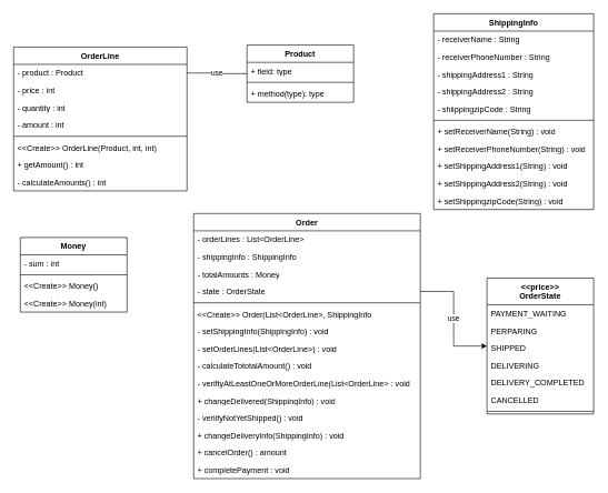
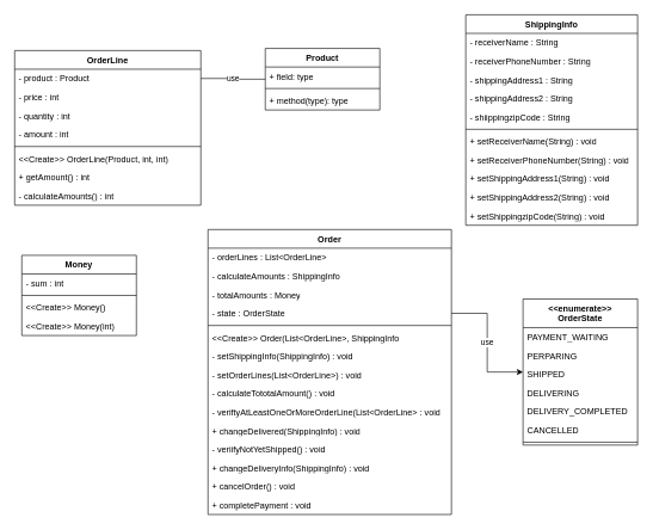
  <mxCell id="0" />
  <mxCell id="1" parent="0" />
  <mxCell id="2" value="Order" style="swimlane;fontStyle=1;align=center;verticalAlign=top;childLayout=stackLayout;horizontal=1;startSize=26;horizontalStack=0;resizeParent=1;resizeParentMax=0;resizeLast=0;collapsible=1;marginBottom=0;whiteSpace=wrap;html=1;" vertex="1" parent="1"><mxGeometry x="290" y="320" width="340" height="398" as="geometry" /></mxCell>
  <mxCell id="3" value="- orderLines : List&amp;lt;OrderLine&amp;gt;&amp;nbsp;" style="text;strokeColor=none;fillColor=none;align=left;verticalAlign=top;spacingLeft=4;spacingRight=4;overflow=hidden;rotatable=0;points=[[0,0.5],[1,0.5]];portConstraint=eastwest;whiteSpace=wrap;html=1;" vertex="1" parent="2"><mxGeometry y="26" width="340" height="26" as="geometry" /></mxCell>
- <mxCell id="4" value="- shippingInfo : ShippingInfo" style="text;strokeColor=none;fillColor=none;align=left;verticalAlign=top;spacingLeft=4;spacingRight=4;overflow=hidden;rotatable=0;points=[[0,0.5],[1,0.5]];portConstraint=eastwest;whiteSpace=wrap;html=1;" vertex="1" parent="2"><mxGeometry y="52" width="340" height="26" as="geometry" /></mxCell>
+ <mxCell id="4" value="- calculateAmounts : ShippingInfo" style="text;strokeColor=none;fillColor=none;align=left;verticalAlign=top;spacingLeft=4;spacingRight=4;overflow=hidden;rotatable=0;points=[[0,0.5],[1,0.5]];portConstraint=eastwest;whiteSpace=wrap;html=1;" vertex="1" parent="2"><mxGeometry y="52" width="340" height="26" as="geometry" /></mxCell>
  <mxCell id="5" value="- totalAmounts : Money" style="text;strokeColor=none;fillColor=none;align=left;verticalAlign=top;spacingLeft=4;spacingRight=4;overflow=hidden;rotatable=0;points=[[0,0.5],[1,0.5]];portConstraint=eastwest;whiteSpace=wrap;html=1;" vertex="1" parent="2"><mxGeometry y="78" width="340" height="26" as="geometry" /></mxCell>
  <mxCell id="6" value="- state : OrderState" style="text;strokeColor=none;fillColor=none;align=left;verticalAlign=top;spacingLeft=4;spacingRight=4;overflow=hidden;rotatable=0;points=[[0,0.5],[1,0.5]];portConstraint=eastwest;whiteSpace=wrap;html=1;" vertex="1" parent="2"><mxGeometry y="104" width="340" height="26" as="geometry" /></mxCell>
  <mxCell id="7" value="" style="line;strokeWidth=1;fillColor=none;align=left;verticalAlign=middle;spacingTop=-1;spacingLeft=3;spacingRight=3;rotatable=0;labelPosition=right;points=[];portConstraint=eastwest;strokeColor=inherit;" vertex="1" parent="2"><mxGeometry y="130" width="340" height="8" as="geometry" /></mxCell>
  <mxCell id="8" value="&amp;lt;&amp;lt;Create&amp;gt;&amp;gt; Order(List&amp;lt;OrderLine&amp;gt;, ShippingInfo" style="text;strokeColor=none;fillColor=none;align=left;verticalAlign=top;spacingLeft=4;spacingRight=4;overflow=hidden;rotatable=0;points=[[0,0.5],[1,0.5]];portConstraint=eastwest;whiteSpace=wrap;html=1;" vertex="1" parent="2"><mxGeometry y="138" width="340" height="26" as="geometry" /></mxCell>
  <mxCell id="9" value="- setShippingInfo(ShippingInfo) : void" style="text;strokeColor=none;fillColor=none;align=left;verticalAlign=top;spacingLeft=4;spacingRight=4;overflow=hidden;rotatable=0;points=[[0,0.5],[1,0.5]];portConstraint=eastwest;whiteSpace=wrap;html=1;" vertex="1" parent="2"><mxGeometry y="164" width="340" height="26" as="geometry" /></mxCell>
  <mxCell id="10" value="- setOrderLines(List&amp;lt;OrderLine&amp;gt;) : void" style="text;strokeColor=none;fillColor=none;align=left;verticalAlign=top;spacingLeft=4;spacingRight=4;overflow=hidden;rotatable=0;points=[[0,0.5],[1,0.5]];portConstraint=eastwest;whiteSpace=wrap;html=1;" vertex="1" parent="2"><mxGeometry y="190" width="340" height="26" as="geometry" /></mxCell>
  <mxCell id="11" value="- calculateTototalAmount() : void" style="text;strokeColor=none;fillColor=none;align=left;verticalAlign=top;spacingLeft=4;spacingRight=4;overflow=hidden;rotatable=0;points=[[0,0.5],[1,0.5]];portConstraint=eastwest;whiteSpace=wrap;html=1;" vertex="1" parent="2"><mxGeometry y="216" width="340" height="26" as="geometry" /></mxCell>
  <mxCell id="12" value="- veriftyAtLeastOneOrMoreOrderLine(List&amp;lt;OrderLine&amp;gt; : void" style="text;strokeColor=none;fillColor=none;align=left;verticalAlign=top;spacingLeft=4;spacingRight=4;overflow=hidden;rotatable=0;points=[[0,0.5],[1,0.5]];portConstraint=eastwest;whiteSpace=wrap;html=1;" vertex="1" parent="2"><mxGeometry y="242" width="340" height="26" as="geometry" /></mxCell>
  <mxCell id="13" value="+ changeDelivered(ShippingInfo) : void" style="text;strokeColor=none;fillColor=none;align=left;verticalAlign=top;spacingLeft=4;spacingRight=4;overflow=hidden;rotatable=0;points=[[0,0.5],[1,0.5]];portConstraint=eastwest;whiteSpace=wrap;html=1;" vertex="1" parent="2"><mxGeometry y="268" width="340" height="26" as="geometry" /></mxCell>
  <mxCell id="14" value="- veriifyNotYetShipped() : void" style="text;strokeColor=none;fillColor=none;align=left;verticalAlign=top;spacingLeft=4;spacingRight=4;overflow=hidden;rotatable=0;points=[[0,0.5],[1,0.5]];portConstraint=eastwest;whiteSpace=wrap;html=1;" vertex="1" parent="2"><mxGeometry y="294" width="340" height="26" as="geometry" /></mxCell>
  <mxCell id="15" value="+ changeDeliveryInfo(ShippingInfo) : void" style="text;strokeColor=none;fillColor=none;align=left;verticalAlign=top;spacingLeft=4;spacingRight=4;overflow=hidden;rotatable=0;points=[[0,0.5],[1,0.5]];portConstraint=eastwest;whiteSpace=wrap;html=1;" vertex="1" parent="2"><mxGeometry y="320" width="340" height="26" as="geometry" /></mxCell>
- <mxCell id="16" value="+ cancelOrder() : amount" style="text;strokeColor=none;fillColor=none;align=left;verticalAlign=top;spacingLeft=4;spacingRight=4;overflow=hidden;rotatable=0;points=[[0,0.5],[1,0.5]];portConstraint=eastwest;whiteSpace=wrap;html=1;" vertex="1" parent="2"><mxGeometry y="346" width="340" height="26" as="geometry" /></mxCell>
+ <mxCell id="16" value="+ cancelOrder() : void" style="text;strokeColor=none;fillColor=none;align=left;verticalAlign=top;spacingLeft=4;spacingRight=4;overflow=hidden;rotatable=0;points=[[0,0.5],[1,0.5]];portConstraint=eastwest;whiteSpace=wrap;html=1;" vertex="1" parent="2"><mxGeometry y="346" width="340" height="26" as="geometry" /></mxCell>
  <mxCell id="17" value="+ completePayment : void" style="text;strokeColor=none;fillColor=none;align=left;verticalAlign=top;spacingLeft=4;spacingRight=4;overflow=hidden;rotatable=0;points=[[0,0.5],[1,0.5]];portConstraint=eastwest;whiteSpace=wrap;html=1;" vertex="1" parent="2"><mxGeometry y="372" width="340" height="26" as="geometry" /></mxCell>
  <mxCell id="18" value="use" style="edgeStyle=orthogonalEdgeStyle;rounded=0;orthogonalLoop=1;jettySize=auto;html=1;endArrow=none;" edge="1" parent="1" source="20" target="53"><mxGeometry relative="1" as="geometry" /></mxCell>
  <mxCell id="19" value="OrderLine" style="swimlane;fontStyle=1;align=center;verticalAlign=top;childLayout=stackLayout;horizontal=1;startSize=26;horizontalStack=0;resizeParent=1;resizeParentMax=0;resizeLast=0;collapsible=1;marginBottom=0;whiteSpace=wrap;html=1;" vertex="1" parent="1"><mxGeometry x="20" y="70" width="260" height="216" as="geometry" /></mxCell>
  <mxCell id="20" value="- product : Product" style="text;strokeColor=none;fillColor=none;align=left;verticalAlign=top;spacingLeft=4;spacingRight=4;overflow=hidden;rotatable=0;points=[[0,0.5],[1,0.5]];portConstraint=eastwest;whiteSpace=wrap;html=1;" vertex="1" parent="19"><mxGeometry y="26" width="260" height="26" as="geometry" /></mxCell>
  <mxCell id="21" value="- price : int" style="text;strokeColor=none;fillColor=none;align=left;verticalAlign=top;spacingLeft=4;spacingRight=4;overflow=hidden;rotatable=0;points=[[0,0.5],[1,0.5]];portConstraint=eastwest;whiteSpace=wrap;html=1;" vertex="1" parent="19"><mxGeometry y="52" width="260" height="26" as="geometry" /></mxCell>
  <mxCell id="22" value="- quantity : int" style="text;strokeColor=none;fillColor=none;align=left;verticalAlign=top;spacingLeft=4;spacingRight=4;overflow=hidden;rotatable=0;points=[[0,0.5],[1,0.5]];portConstraint=eastwest;whiteSpace=wrap;html=1;" vertex="1" parent="19"><mxGeometry y="78" width="260" height="26" as="geometry" /></mxCell>
  <mxCell id="23" value="- amount : int" style="text;strokeColor=none;fillColor=none;align=left;verticalAlign=top;spacingLeft=4;spacingRight=4;overflow=hidden;rotatable=0;points=[[0,0.5],[1,0.5]];portConstraint=eastwest;whiteSpace=wrap;html=1;" vertex="1" parent="19"><mxGeometry y="104" width="260" height="26" as="geometry" /></mxCell>
  <mxCell id="24" value="" style="line;strokeWidth=1;fillColor=none;align=left;verticalAlign=middle;spacingTop=-1;spacingLeft=3;spacingRight=3;rotatable=0;labelPosition=right;points=[];portConstraint=eastwest;strokeColor=inherit;" vertex="1" parent="19"><mxGeometry y="130" width="260" height="8" as="geometry" /></mxCell>
  <mxCell id="25" value="&amp;lt;&amp;lt;Create&amp;gt;&amp;gt; OrderLine(Product, int, int)" style="text;strokeColor=none;fillColor=none;align=left;verticalAlign=top;spacingLeft=4;spacingRight=4;overflow=hidden;rotatable=0;points=[[0,0.5],[1,0.5]];portConstraint=eastwest;whiteSpace=wrap;html=1;" vertex="1" parent="19"><mxGeometry y="138" width="260" height="26" as="geometry" /></mxCell>
  <mxCell id="26" value="+ getAmount() : int" style="text;strokeColor=none;fillColor=none;align=left;verticalAlign=top;spacingLeft=4;spacingRight=4;overflow=hidden;rotatable=0;points=[[0,0.5],[1,0.5]];portConstraint=eastwest;whiteSpace=wrap;html=1;" vertex="1" parent="19"><mxGeometry y="164" width="260" height="26" as="geometry" /></mxCell>
  <mxCell id="27" value="- calculateAmounts() : int" style="text;strokeColor=none;fillColor=none;align=left;verticalAlign=top;spacingLeft=4;spacingRight=4;overflow=hidden;rotatable=0;points=[[0,0.5],[1,0.5]];portConstraint=eastwest;whiteSpace=wrap;html=1;" vertex="1" parent="19"><mxGeometry y="190" width="260" height="26" as="geometry" /></mxCell>
  <mxCell id="28" value="Money" style="swimlane;fontStyle=1;align=center;verticalAlign=top;childLayout=stackLayout;horizontal=1;startSize=26;horizontalStack=0;resizeParent=1;resizeParentMax=0;resizeLast=0;collapsible=1;marginBottom=0;whiteSpace=wrap;html=1;" vertex="1" parent="1"><mxGeometry x="30" y="356" width="160" height="112" as="geometry" /></mxCell>
  <mxCell id="29" value="- sum : int" style="text;strokeColor=none;fillColor=none;align=left;verticalAlign=top;spacingLeft=4;spacingRight=4;overflow=hidden;rotatable=0;points=[[0,0.5],[1,0.5]];portConstraint=eastwest;whiteSpace=wrap;html=1;" vertex="1" parent="28"><mxGeometry y="26" width="160" height="26" as="geometry" /></mxCell>
  <mxCell id="30" value="" style="line;strokeWidth=1;fillColor=none;align=left;verticalAlign=middle;spacingTop=-1;spacingLeft=3;spacingRight=3;rotatable=0;labelPosition=right;points=[];portConstraint=eastwest;strokeColor=inherit;" vertex="1" parent="28"><mxGeometry y="52" width="160" height="8" as="geometry" /></mxCell>
  <mxCell id="31" value="&amp;lt;&amp;lt;Create&amp;gt;&amp;gt; Money()" style="text;strokeColor=none;fillColor=none;align=left;verticalAlign=top;spacingLeft=4;spacingRight=4;overflow=hidden;rotatable=0;points=[[0,0.5],[1,0.5]];portConstraint=eastwest;whiteSpace=wrap;html=1;" vertex="1" parent="28"><mxGeometry y="60" width="160" height="26" as="geometry" /></mxCell>
  <mxCell id="32" value="&amp;lt;&amp;lt;Create&amp;gt;&amp;gt; Money(int)" style="text;strokeColor=none;fillColor=none;align=left;verticalAlign=top;spacingLeft=4;spacingRight=4;overflow=hidden;rotatable=0;points=[[0,0.5],[1,0.5]];portConstraint=eastwest;whiteSpace=wrap;html=1;" vertex="1" parent="28"><mxGeometry y="86" width="160" height="26" as="geometry" /></mxCell>
- <mxCell id="33" value="&amp;lt;&amp;lt;price&amp;gt;&amp;gt; &lt;br&gt;OrderState" style="swimlane;fontStyle=1;align=center;verticalAlign=top;childLayout=stackLayout;horizontal=1;startSize=40;horizontalStack=0;resizeParent=1;resizeParentMax=0;resizeLast=0;collapsible=1;marginBottom=0;whiteSpace=wrap;html=1;" vertex="1" parent="1"><mxGeometry x="730" y="417" width="160" height="204" as="geometry" /></mxCell>
+ <mxCell id="33" value="&amp;lt;&amp;lt;enumerate&amp;gt;&amp;gt; &lt;br&gt;OrderState" style="swimlane;fontStyle=1;align=center;verticalAlign=top;childLayout=stackLayout;horizontal=1;startSize=40;horizontalStack=0;resizeParent=1;resizeParentMax=0;resizeLast=0;collapsible=1;marginBottom=0;whiteSpace=wrap;html=1;" vertex="1" parent="1"><mxGeometry x="730" y="417" width="160" height="204" as="geometry" /></mxCell>
  <mxCell id="34" value="PAYMENT_WAITING" style="text;strokeColor=none;fillColor=none;align=left;verticalAlign=top;spacingLeft=4;spacingRight=4;overflow=hidden;rotatable=0;points=[[0,0.5],[1,0.5]];portConstraint=eastwest;whiteSpace=wrap;html=1;" vertex="1" parent="33"><mxGeometry y="40" width="160" height="26" as="geometry" /></mxCell>
  <mxCell id="35" value="PERPARING" style="text;strokeColor=none;fillColor=none;align=left;verticalAlign=top;spacingLeft=4;spacingRight=4;overflow=hidden;rotatable=0;points=[[0,0.5],[1,0.5]];portConstraint=eastwest;whiteSpace=wrap;html=1;" vertex="1" parent="33"><mxGeometry y="66" width="160" height="26" as="geometry" /></mxCell>
  <mxCell id="36" value="SHIPPED" style="text;strokeColor=none;fillColor=none;align=left;verticalAlign=top;spacingLeft=4;spacingRight=4;overflow=hidden;rotatable=0;points=[[0,0.5],[1,0.5]];portConstraint=eastwest;whiteSpace=wrap;html=1;" vertex="1" parent="33"><mxGeometry y="92" width="160" height="26" as="geometry" /></mxCell>
  <mxCell id="37" value="DELIVERING" style="text;strokeColor=none;fillColor=none;align=left;verticalAlign=top;spacingLeft=4;spacingRight=4;overflow=hidden;rotatable=0;points=[[0,0.5],[1,0.5]];portConstraint=eastwest;whiteSpace=wrap;html=1;" vertex="1" parent="33"><mxGeometry y="118" width="160" height="26" as="geometry" /></mxCell>
  <mxCell id="38" value="DELIVERY_COMPLETED" style="text;strokeColor=none;fillColor=none;align=left;verticalAlign=top;spacingLeft=4;spacingRight=4;overflow=hidden;rotatable=0;points=[[0,0.5],[1,0.5]];portConstraint=eastwest;whiteSpace=wrap;html=1;" vertex="1" parent="33"><mxGeometry y="144" width="160" height="26" as="geometry" /></mxCell>
  <mxCell id="39" value="CANCELLED" style="text;strokeColor=none;fillColor=none;align=left;verticalAlign=top;spacingLeft=4;spacingRight=4;overflow=hidden;rotatable=0;points=[[0,0.5],[1,0.5]];portConstraint=eastwest;whiteSpace=wrap;html=1;" vertex="1" parent="33"><mxGeometry y="170" width="160" height="26" as="geometry" /></mxCell>
  <mxCell id="40" value="" style="line;strokeWidth=1;fillColor=none;align=left;verticalAlign=middle;spacingTop=-1;spacingLeft=3;spacingRight=3;rotatable=0;labelPosition=right;points=[];portConstraint=eastwest;strokeColor=inherit;" vertex="1" parent="33"><mxGeometry y="196" width="160" height="8" as="geometry" /></mxCell>
  <mxCell id="41" value="ShippingInfo" style="swimlane;fontStyle=1;align=center;verticalAlign=top;childLayout=stackLayout;horizontal=1;startSize=26;horizontalStack=0;resizeParent=1;resizeParentMax=0;resizeLast=0;collapsible=1;marginBottom=0;whiteSpace=wrap;html=1;" vertex="1" parent="1"><mxGeometry x="650" y="20" width="240" height="294" as="geometry" /></mxCell>
  <mxCell id="42" value="- receiverName : String" style="text;strokeColor=none;fillColor=none;align=left;verticalAlign=top;spacingLeft=4;spacingRight=4;overflow=hidden;rotatable=0;points=[[0,0.5],[1,0.5]];portConstraint=eastwest;whiteSpace=wrap;html=1;" vertex="1" parent="41"><mxGeometry y="26" width="240" height="26" as="geometry" /></mxCell>
  <mxCell id="43" value="- receiverPhoneNumber : String" style="text;strokeColor=none;fillColor=none;align=left;verticalAlign=top;spacingLeft=4;spacingRight=4;overflow=hidden;rotatable=0;points=[[0,0.5],[1,0.5]];portConstraint=eastwest;whiteSpace=wrap;html=1;" vertex="1" parent="41"><mxGeometry y="52" width="240" height="26" as="geometry" /></mxCell>
  <mxCell id="44" value="- shippingAddress1 : String" style="text;strokeColor=none;fillColor=none;align=left;verticalAlign=top;spacingLeft=4;spacingRight=4;overflow=hidden;rotatable=0;points=[[0,0.5],[1,0.5]];portConstraint=eastwest;whiteSpace=wrap;html=1;" vertex="1" parent="41"><mxGeometry y="78" width="240" height="26" as="geometry" /></mxCell>
  <mxCell id="45" value="- shippingAddress2 : String" style="text;strokeColor=none;fillColor=none;align=left;verticalAlign=top;spacingLeft=4;spacingRight=4;overflow=hidden;rotatable=0;points=[[0,0.5],[1,0.5]];portConstraint=eastwest;whiteSpace=wrap;html=1;" vertex="1" parent="41"><mxGeometry y="104" width="240" height="26" as="geometry" /></mxCell>
  <mxCell id="46" value="- shiippingzipCode : String" style="text;strokeColor=none;fillColor=none;align=left;verticalAlign=top;spacingLeft=4;spacingRight=4;overflow=hidden;rotatable=0;points=[[0,0.5],[1,0.5]];portConstraint=eastwest;whiteSpace=wrap;html=1;" vertex="1" parent="41"><mxGeometry y="130" width="240" height="26" as="geometry" /></mxCell>
  <mxCell id="47" value="" style="line;strokeWidth=1;fillColor=none;align=left;verticalAlign=middle;spacingTop=-1;spacingLeft=3;spacingRight=3;rotatable=0;labelPosition=right;points=[];portConstraint=eastwest;strokeColor=inherit;" vertex="1" parent="41"><mxGeometry y="156" width="240" height="8" as="geometry" /></mxCell>
  <mxCell id="48" value="+ setReceiverName(String) : void" style="text;strokeColor=none;fillColor=none;align=left;verticalAlign=top;spacingLeft=4;spacingRight=4;overflow=hidden;rotatable=0;points=[[0,0.5],[1,0.5]];portConstraint=eastwest;whiteSpace=wrap;html=1;" vertex="1" parent="41"><mxGeometry y="164" width="240" height="26" as="geometry" /></mxCell>
  <mxCell id="49" value="+ setReceiverPhoneNumber(String) : void" style="text;strokeColor=none;fillColor=none;align=left;verticalAlign=top;spacingLeft=4;spacingRight=4;overflow=hidden;rotatable=0;points=[[0,0.5],[1,0.5]];portConstraint=eastwest;whiteSpace=wrap;html=1;" vertex="1" parent="41"><mxGeometry y="190" width="240" height="26" as="geometry" /></mxCell>
  <mxCell id="50" value="+ setShippingAddress1(String) : void" style="text;strokeColor=none;fillColor=none;align=left;verticalAlign=top;spacingLeft=4;spacingRight=4;overflow=hidden;rotatable=0;points=[[0,0.5],[1,0.5]];portConstraint=eastwest;whiteSpace=wrap;html=1;" vertex="1" parent="41"><mxGeometry y="216" width="240" height="26" as="geometry" /></mxCell>
  <mxCell id="51" value="+ setShippingAddress2(String) : void" style="text;strokeColor=none;fillColor=none;align=left;verticalAlign=top;spacingLeft=4;spacingRight=4;overflow=hidden;rotatable=0;points=[[0,0.5],[1,0.5]];portConstraint=eastwest;whiteSpace=wrap;html=1;" vertex="1" parent="41"><mxGeometry y="242" width="240" height="26" as="geometry" /></mxCell>
  <mxCell id="52" value="+ setShippingzipCode(String) : void" style="text;strokeColor=none;fillColor=none;align=left;verticalAlign=top;spacingLeft=4;spacingRight=4;overflow=hidden;rotatable=0;points=[[0,0.5],[1,0.5]];portConstraint=eastwest;whiteSpace=wrap;html=1;" vertex="1" parent="41"><mxGeometry y="268" width="240" height="26" as="geometry" /></mxCell>
  <mxCell id="53" value="Product" style="swimlane;fontStyle=1;align=center;verticalAlign=top;childLayout=stackLayout;horizontal=1;startSize=26;horizontalStack=0;resizeParent=1;resizeParentMax=0;resizeLast=0;collapsible=1;marginBottom=0;whiteSpace=wrap;html=1;" vertex="1" parent="1"><mxGeometry x="370" y="67" width="160" height="86" as="geometry" /></mxCell>
  <mxCell id="54" value="+ field: type" style="text;strokeColor=none;fillColor=none;align=left;verticalAlign=top;spacingLeft=4;spacingRight=4;overflow=hidden;rotatable=0;points=[[0,0.5],[1,0.5]];portConstraint=eastwest;whiteSpace=wrap;html=1;" vertex="1" parent="53"><mxGeometry y="26" width="160" height="26" as="geometry" /></mxCell>
  <mxCell id="55" value="" style="line;strokeWidth=1;fillColor=none;align=left;verticalAlign=middle;spacingTop=-1;spacingLeft=3;spacingRight=3;rotatable=0;labelPosition=right;points=[];portConstraint=eastwest;strokeColor=inherit;" vertex="1" parent="53"><mxGeometry y="52" width="160" height="8" as="geometry" /></mxCell>
  <mxCell id="56" value="+ method(type): type" style="text;strokeColor=none;fillColor=none;align=left;verticalAlign=top;spacingLeft=4;spacingRight=4;overflow=hidden;rotatable=0;points=[[0,0.5],[1,0.5]];portConstraint=eastwest;whiteSpace=wrap;html=1;" vertex="1" parent="53"><mxGeometry y="60" width="160" height="26" as="geometry" /></mxCell>
  <mxCell id="57" value="use" style="edgeStyle=orthogonalEdgeStyle;rounded=0;orthogonalLoop=1;jettySize=auto;html=1;" edge="1" parent="1" source="6" target="33"><mxGeometry relative="1" as="geometry" /></mxCell>
